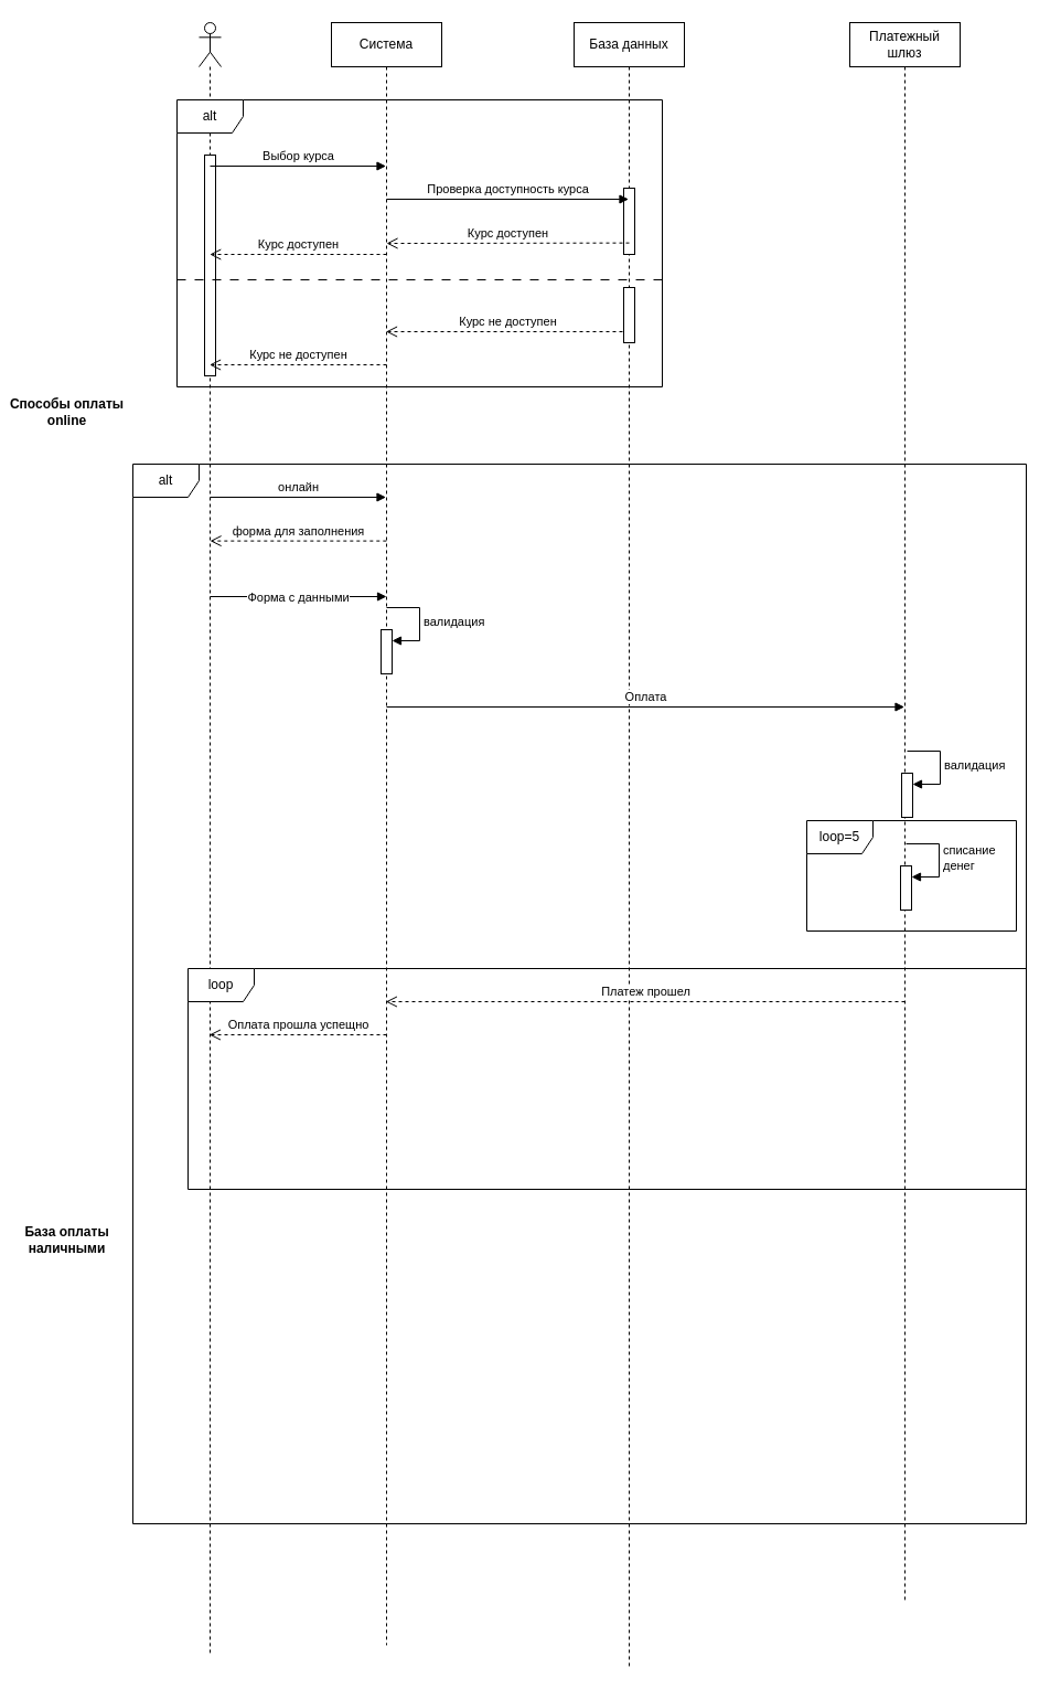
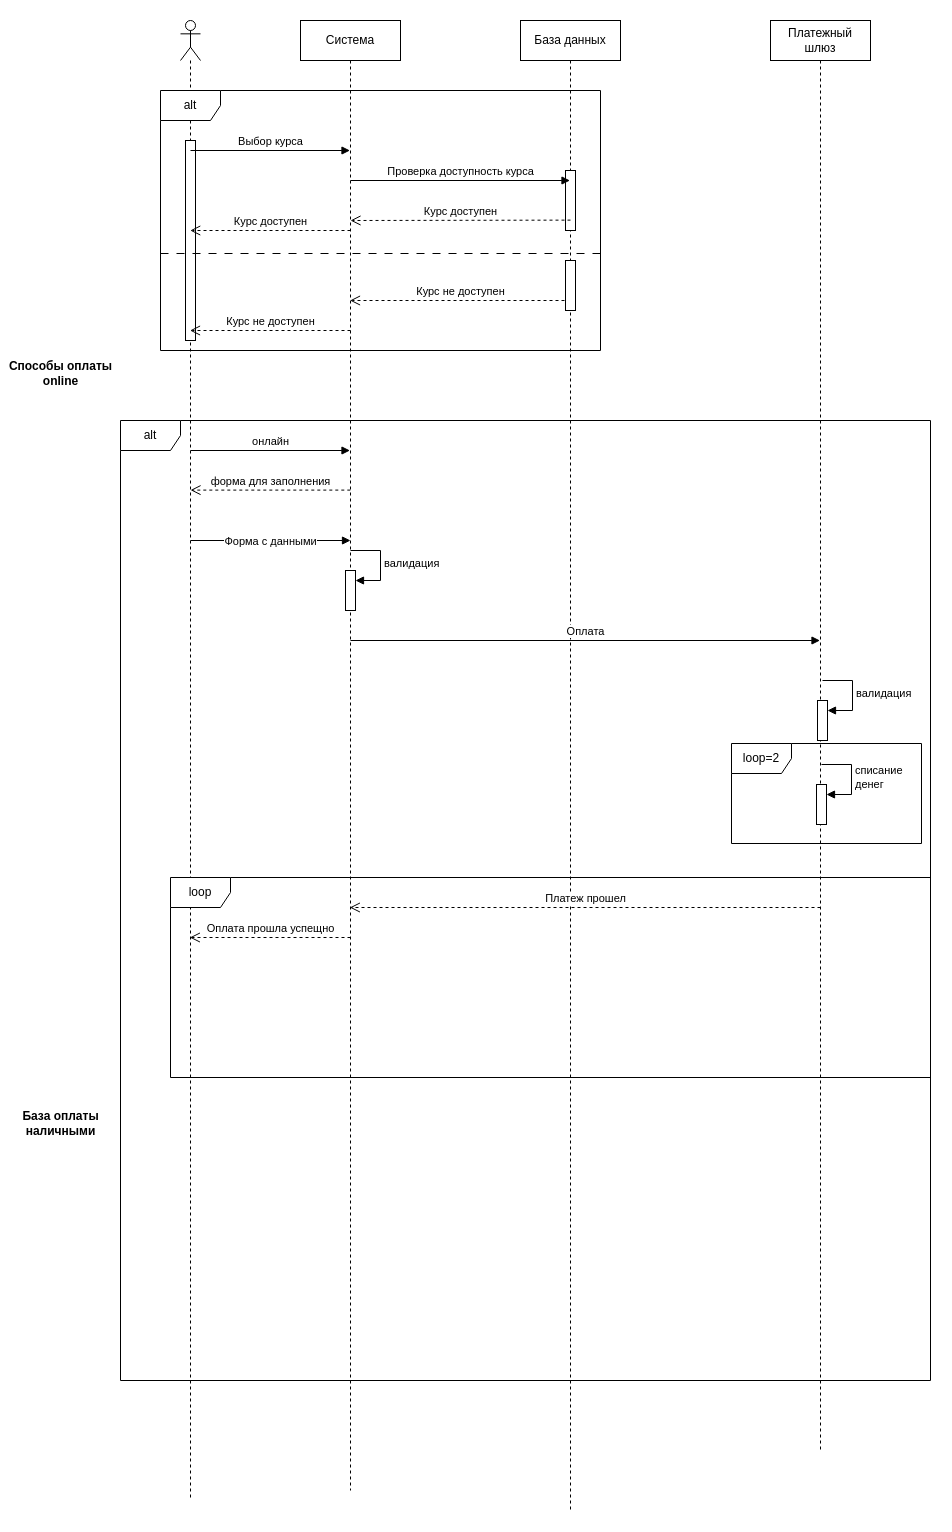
  <mxCell id="0" />
  <mxCell id="1" parent="0" />
  <mxCell id="2" value="" style="shape=umlLifeline;perimeter=lifelinePerimeter;whiteSpace=wrap;html=1;container=1;dropTarget=0;collapsible=0;recursiveResize=0;outlineConnect=0;portConstraint=eastwest;newEdgeStyle={&quot;curved&quot;:0,&quot;rounded&quot;:0};participant=umlActor;" vertex="1" parent="1"><mxGeometry x="180" y="20" width="20" height="1480" as="geometry" /></mxCell>
  <mxCell id="3" value="" style="html=1;points=[[0,0,0,0,5],[0,1,0,0,-5],[1,0,0,0,5],[1,1,0,0,-5]];perimeter=orthogonalPerimeter;outlineConnect=0;targetShapes=umlLifeline;portConstraint=eastwest;newEdgeStyle={&quot;curved&quot;:0,&quot;rounded&quot;:0};" vertex="1" parent="2"><mxGeometry x="5" y="120" width="10" height="200" as="geometry" /></mxCell>
  <mxCell id="4" value="Cистема" style="shape=umlLifeline;perimeter=lifelinePerimeter;whiteSpace=wrap;html=1;container=1;dropTarget=0;collapsible=0;recursiveResize=0;outlineConnect=0;portConstraint=eastwest;newEdgeStyle={&quot;curved&quot;:0,&quot;rounded&quot;:0};" vertex="1" parent="1"><mxGeometry x="300" y="20" width="100" height="1470" as="geometry" /></mxCell>
  <mxCell id="5" value="" style="html=1;points=[[0,0,0,0,5],[0,1,0,0,-5],[1,0,0,0,5],[1,1,0,0,-5]];perimeter=orthogonalPerimeter;outlineConnect=0;targetShapes=umlLifeline;portConstraint=eastwest;newEdgeStyle={&quot;curved&quot;:0,&quot;rounded&quot;:0};" vertex="1" parent="4"><mxGeometry x="45" y="550" width="10" height="40" as="geometry" /></mxCell>
  <mxCell id="6" value="валидация" style="html=1;align=left;spacingLeft=2;endArrow=block;rounded=0;edgeStyle=orthogonalEdgeStyle;curved=0;rounded=0;" edge="1" target="5" parent="4"><mxGeometry relative="1" as="geometry"><mxPoint x="50" y="530" as="sourcePoint" /><Array as="points"><mxPoint x="80" y="560" /></Array></mxGeometry></mxCell>
  <mxCell id="7" value="База данных" style="shape=umlLifeline;perimeter=lifelinePerimeter;whiteSpace=wrap;html=1;container=1;dropTarget=0;collapsible=0;recursiveResize=0;outlineConnect=0;portConstraint=eastwest;newEdgeStyle={&quot;curved&quot;:0,&quot;rounded&quot;:0};" vertex="1" parent="1"><mxGeometry x="520" y="20" width="100" height="1490" as="geometry" /></mxCell>
  <mxCell id="8" value="" style="html=1;points=[[0,0,0,0,5],[0,1,0,0,-5],[1,0,0,0,5],[1,1,0,0,-5]];perimeter=orthogonalPerimeter;outlineConnect=0;targetShapes=umlLifeline;portConstraint=eastwest;newEdgeStyle={&quot;curved&quot;:0,&quot;rounded&quot;:0};" vertex="1" parent="7"><mxGeometry x="45" y="150" width="10" height="60" as="geometry" /></mxCell>
  <mxCell id="9" value="Платежный шлюз" style="shape=umlLifeline;perimeter=lifelinePerimeter;whiteSpace=wrap;html=1;container=1;dropTarget=0;collapsible=0;recursiveResize=0;outlineConnect=0;portConstraint=eastwest;newEdgeStyle={&quot;curved&quot;:0,&quot;rounded&quot;:0};" vertex="1" parent="1"><mxGeometry x="770" y="20" width="100" height="1430" as="geometry" /></mxCell>
  <mxCell id="10" value="" style="html=1;points=[[0,0,0,0,5],[0,1,0,0,-5],[1,0,0,0,5],[1,1,0,0,-5]];perimeter=orthogonalPerimeter;outlineConnect=0;targetShapes=umlLifeline;portConstraint=eastwest;newEdgeStyle={&quot;curved&quot;:0,&quot;rounded&quot;:0};" vertex="1" parent="9"><mxGeometry x="47" y="680" width="10" height="40" as="geometry" /></mxCell>
  <mxCell id="11" value="валидация" style="html=1;align=left;spacingLeft=2;endArrow=block;rounded=0;edgeStyle=orthogonalEdgeStyle;curved=0;rounded=0;" edge="1" target="10" parent="9"><mxGeometry relative="1" as="geometry"><mxPoint x="52" y="660" as="sourcePoint" /><Array as="points"><mxPoint x="82" y="690" /></Array></mxGeometry></mxCell>
  <mxCell id="12" value="" style="html=1;points=[[0,0,0,0,5],[0,1,0,0,-5],[1,0,0,0,5],[1,1,0,0,-5]];perimeter=orthogonalPerimeter;outlineConnect=0;targetShapes=umlLifeline;portConstraint=eastwest;newEdgeStyle={&quot;curved&quot;:0,&quot;rounded&quot;:0};" vertex="1" parent="9"><mxGeometry x="46" y="764" width="10" height="40" as="geometry" /></mxCell>
  <mxCell id="13" value="списание&amp;nbsp;&lt;div&gt;денег&lt;/div&gt;" style="html=1;align=left;spacingLeft=2;endArrow=block;rounded=0;edgeStyle=orthogonalEdgeStyle;curved=0;rounded=0;" edge="1" target="12" parent="9"><mxGeometry relative="1" as="geometry"><mxPoint x="51" y="744" as="sourcePoint" /><Array as="points"><mxPoint x="81" y="774" /></Array></mxGeometry></mxCell>
  <mxCell id="14" value="Выбор курса" style="html=1;verticalAlign=bottom;endArrow=block;curved=0;rounded=0;" edge="1" parent="1"><mxGeometry width="80" relative="1" as="geometry"><mxPoint x="190" y="150" as="sourcePoint" /><mxPoint x="349.5" y="150" as="targetPoint" /></mxGeometry></mxCell>
  <mxCell id="15" value="Проверка доступность курса" style="html=1;verticalAlign=bottom;endArrow=block;curved=0;rounded=0;" edge="1" parent="1"><mxGeometry width="80" relative="1" as="geometry"><mxPoint x="350" y="180" as="sourcePoint" /><mxPoint x="569.5" y="180" as="targetPoint" /></mxGeometry></mxCell>
  <mxCell id="16" value="Курс доступен" style="html=1;verticalAlign=bottom;endArrow=open;dashed=1;endSize=8;curved=0;rounded=0;" edge="1" parent="1"><mxGeometry relative="1" as="geometry"><mxPoint x="570" y="219.62" as="sourcePoint" /><mxPoint x="350" y="220" as="targetPoint" /></mxGeometry></mxCell>
  <mxCell id="17" value="Курс доступен" style="html=1;verticalAlign=bottom;endArrow=open;dashed=1;endSize=8;curved=0;rounded=0;" edge="1" parent="1"><mxGeometry relative="1" as="geometry"><mxPoint x="350" y="230" as="sourcePoint" /><mxPoint x="189.7" y="230" as="targetPoint" /></mxGeometry></mxCell>
  <mxCell id="18" value="alt" style="shape=umlFrame;whiteSpace=wrap;html=1;pointerEvents=0;" vertex="1" parent="1"><mxGeometry x="160" y="90" width="440" height="260" as="geometry" /></mxCell>
  <mxCell id="19" value="" style="line;strokeWidth=1;fillColor=none;align=left;verticalAlign=middle;spacingTop=-1;spacingLeft=3;spacingRight=3;rotatable=0;labelPosition=right;points=[];portConstraint=eastwest;strokeColor=inherit;dashed=1;dashPattern=8 8;" vertex="1" parent="1"><mxGeometry x="160" y="249" width="440" height="8" as="geometry" /></mxCell>
  <mxCell id="20" value="Курс не доступен" style="html=1;verticalAlign=bottom;endArrow=open;dashed=1;endSize=8;curved=0;rounded=0;" edge="1" parent="1" target="4"><mxGeometry relative="1" as="geometry"><mxPoint x="570" y="300" as="sourcePoint" /><mxPoint x="490" y="300" as="targetPoint" /></mxGeometry></mxCell>
  <mxCell id="21" value="Курс не доступен" style="html=1;verticalAlign=bottom;endArrow=open;dashed=1;endSize=8;curved=0;rounded=0;" edge="1" parent="1" target="2"><mxGeometry relative="1" as="geometry"><mxPoint x="350" y="330" as="sourcePoint" /><mxPoint x="270" y="330" as="targetPoint" /></mxGeometry></mxCell>
  <mxCell id="22" value="" style="html=1;points=[[0,0,0,0,5],[0,1,0,0,-5],[1,0,0,0,5],[1,1,0,0,-5]];perimeter=orthogonalPerimeter;outlineConnect=0;targetShapes=umlLifeline;portConstraint=eastwest;newEdgeStyle={&quot;curved&quot;:0,&quot;rounded&quot;:0};" vertex="1" parent="1"><mxGeometry x="565" y="260" width="10" height="50" as="geometry" /></mxCell>
  <mxCell id="23" value="alt" style="shape=umlFrame;whiteSpace=wrap;html=1;pointerEvents=0;" vertex="1" parent="1"><mxGeometry x="120" y="420" width="810" height="960" as="geometry" /></mxCell>
  <mxCell id="24" value="онлайн" style="html=1;verticalAlign=bottom;endArrow=block;curved=0;rounded=0;" edge="1" parent="1" target="4"><mxGeometry width="80" relative="1" as="geometry"><mxPoint x="190" y="450" as="sourcePoint" /><mxPoint x="270" y="450" as="targetPoint" /></mxGeometry></mxCell>
  <mxCell id="25" value="Способы оплаты&lt;div&gt;online&lt;/div&gt;" style="text;align=center;fontStyle=1;verticalAlign=middle;spacingLeft=3;spacingRight=3;strokeColor=none;rotatable=0;points=[[0,0.5],[1,0.5]];portConstraint=eastwest;html=1;" vertex="1" parent="1"><mxGeometry x="20" y="360" width="80" height="26" as="geometry" /></mxCell>
  <mxCell id="26" value="форма для заполнения" style="html=1;verticalAlign=bottom;endArrow=open;dashed=1;endSize=8;curved=0;rounded=0;" edge="1" parent="1"><mxGeometry relative="1" as="geometry"><mxPoint x="349.8" y="489.6" as="sourcePoint" /><mxPoint x="190" y="489.6" as="targetPoint" /></mxGeometry></mxCell>
  <mxCell id="27" value="" style="endArrow=block;endFill=1;html=1;edgeStyle=orthogonalEdgeStyle;align=left;verticalAlign=top;rounded=0;" edge="1" parent="1"><mxGeometry x="-1" relative="1" as="geometry"><mxPoint x="190" y="540" as="sourcePoint" /><mxPoint x="350" y="540" as="targetPoint" /></mxGeometry></mxCell>
  <mxCell id="28" value="Форма с данными" style="edgeLabel;html=1;align=center;verticalAlign=middle;resizable=0;points=[];" vertex="1" connectable="0" parent="27"><mxGeometry x="0.266" relative="1" as="geometry"><mxPoint x="-22" as="offset" /></mxGeometry></mxCell>
  <mxCell id="29" value="Оплата" style="html=1;verticalAlign=bottom;endArrow=block;curved=0;rounded=0;" edge="1" parent="1" target="9"><mxGeometry width="80" relative="1" as="geometry"><mxPoint x="350" y="640" as="sourcePoint" /><mxPoint x="430" y="640" as="targetPoint" /></mxGeometry></mxCell>
  <mxCell id="30" value="Платеж прошел" style="html=1;verticalAlign=bottom;endArrow=open;dashed=1;endSize=8;curved=0;rounded=0;" edge="1" parent="1"><mxGeometry relative="1" as="geometry"><mxPoint x="820" y="907" as="sourcePoint" /><mxPoint x="349.324" y="907" as="targetPoint" /></mxGeometry></mxCell>
  <mxCell id="31" value="Оплата прошла успещно" style="html=1;verticalAlign=bottom;endArrow=open;dashed=1;endSize=8;curved=0;rounded=0;" edge="1" parent="1"><mxGeometry relative="1" as="geometry"><mxPoint x="350" y="937" as="sourcePoint" /><mxPoint x="189.324" y="937" as="targetPoint" /></mxGeometry></mxCell>
  <mxCell id="32" value="loop" style="shape=umlFrame;whiteSpace=wrap;html=1;pointerEvents=0;" vertex="1" parent="1"><mxGeometry x="170" y="877" width="760" height="200" as="geometry" /></mxCell>
- <mxCell id="33" value="loop=5" style="shape=umlFrame;whiteSpace=wrap;html=1;pointerEvents=0;" vertex="1" parent="1"><mxGeometry x="731" y="743" width="190" height="100" as="geometry" /></mxCell>
+ <mxCell id="33" value="loop=2" style="shape=umlFrame;whiteSpace=wrap;html=1;pointerEvents=0;" vertex="1" parent="1"><mxGeometry x="731" y="743" width="190" height="100" as="geometry" /></mxCell>
  <mxCell id="34" value="База оплаты&lt;div&gt;наличными&lt;/div&gt;" style="text;align=center;fontStyle=1;verticalAlign=middle;spacingLeft=3;spacingRight=3;strokeColor=none;rotatable=0;points=[[0,0.5],[1,0.5]];portConstraint=eastwest;html=1;" vertex="1" parent="1"><mxGeometry x="20" y="1110" width="80" height="26" as="geometry" /></mxCell>
